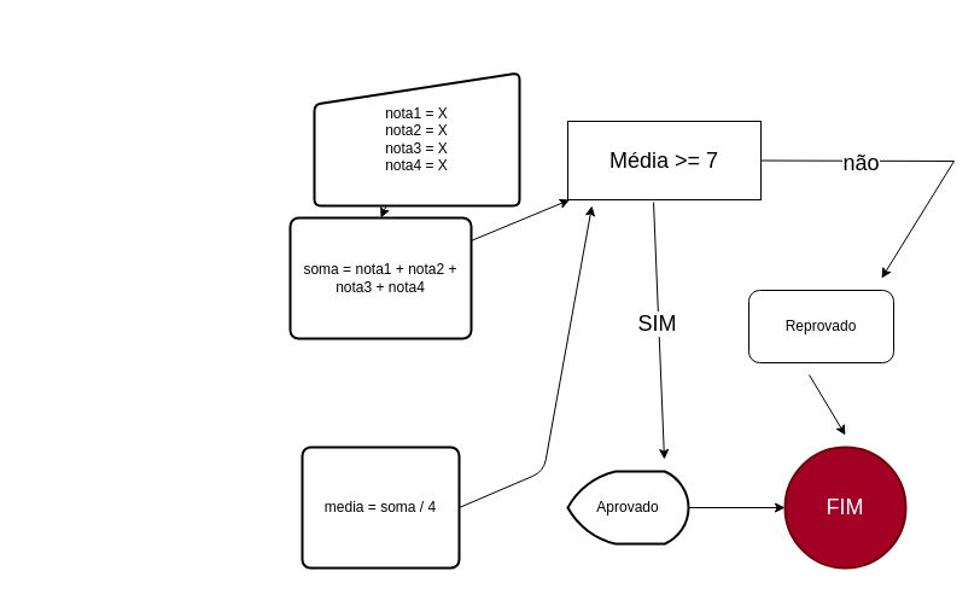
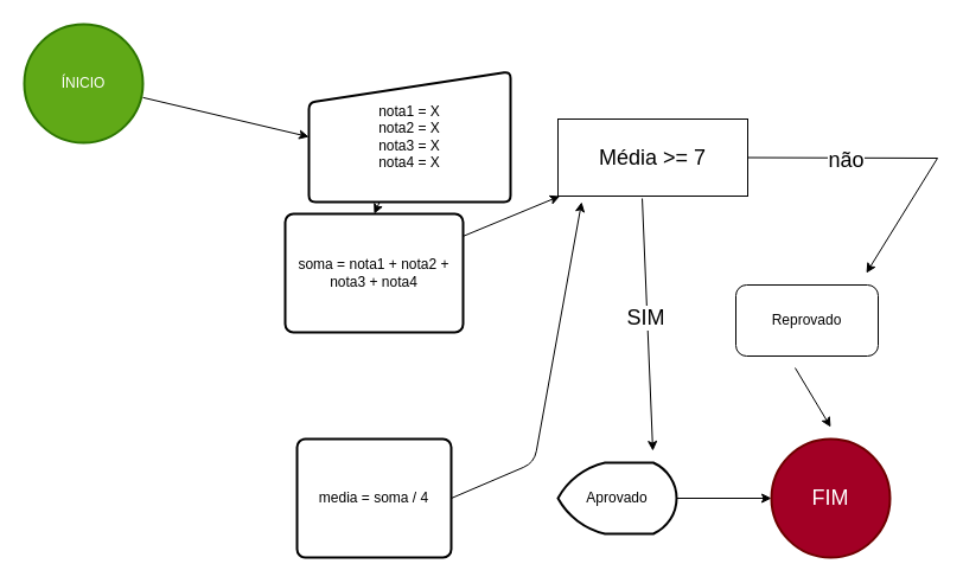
  <mxCell id="0" />
  <mxCell id="1" parent="0" />
+ <mxCell id="2" style="edgeStyle=none;html=1;entryX=0;entryY=0.5;entryDx=0;entryDy=0;" parent="1" source="3" target="5" edge="1"><mxGeometry relative="1" as="geometry" /></mxCell>
+ <mxCell id="3" value="ÍNICIO" style="strokeWidth=2;html=1;shape=mxgraph.flowchart.start_2;whiteSpace=wrap;fillColor=#60a917;fontColor=#ffffff;strokeColor=#2D7600;" parent="1" vertex="1"><mxGeometry x="20" y="20" width="100" height="100" as="geometry" /></mxCell>
  <mxCell id="4" style="edgeStyle=none;html=1;entryX=0.5;entryY=0;entryDx=0;entryDy=0;" parent="1" source="5" target="7" edge="1"><mxGeometry relative="1" as="geometry" /></mxCell>
  <mxCell id="5" value="nota1 = X&lt;br&gt;nota2 = X&lt;br&gt;nota3 = X&lt;br&gt;nota4 = X" style="html=1;strokeWidth=2;shape=manualInput;whiteSpace=wrap;rounded=1;size=26;arcSize=11;" parent="1" vertex="1"><mxGeometry x="260" y="60" width="170" height="110" as="geometry" /></mxCell>
  <mxCell id="6" style="edgeStyle=none;html=1;" parent="1" source="7" target="13" edge="1"><mxGeometry relative="1" as="geometry" /></mxCell>
  <mxCell id="7" value="soma = nota1 + nota2 + nota3 + nota4" style="rounded=1;whiteSpace=wrap;html=1;absoluteArcSize=1;arcSize=14;strokeWidth=2;" parent="1" vertex="1"><mxGeometry x="240" y="180" width="150" height="100" as="geometry" /></mxCell>
  <mxCell id="8" style="edgeStyle=none;html=1;exitX=1;exitY=0.5;exitDx=0;exitDy=0;" parent="1" source="9" edge="1"><mxGeometry relative="1" as="geometry"><mxPoint x="490" y="170" as="targetPoint" /><Array as="points"><mxPoint x="450" y="390" /></Array></mxGeometry></mxCell>
  <mxCell id="9" value="media = soma / 4" style="rounded=1;whiteSpace=wrap;html=1;absoluteArcSize=1;arcSize=14;strokeWidth=2;" parent="1" vertex="1"><mxGeometry x="250" y="370" width="130" height="100" as="geometry" /></mxCell>
  <mxCell id="10" style="edgeStyle=none;html=1;entryX=0;entryY=0.5;entryDx=0;entryDy=0;entryPerimeter=0;" parent="1" source="11" target="12" edge="1"><mxGeometry relative="1" as="geometry" /></mxCell>
  <mxCell id="11" value="Aprovado" style="strokeWidth=2;html=1;shape=mxgraph.flowchart.display;whiteSpace=wrap;" parent="1" vertex="1"><mxGeometry x="470" y="390" width="100" height="60" as="geometry" /></mxCell>
  <mxCell id="12" value="&lt;font style=&quot;font-size: 18px;&quot;&gt;FIM&lt;/font&gt;" style="strokeWidth=2;html=1;shape=mxgraph.flowchart.start_2;whiteSpace=wrap;fillColor=#a20025;fontColor=#ffffff;strokeColor=#6F0000;" parent="1" vertex="1"><mxGeometry x="650" y="370" width="100" height="100" as="geometry" /></mxCell>
  <mxCell id="13" value="&lt;font style=&quot;font-size: 18px;&quot;&gt;Média &amp;gt;= 7&lt;/font&gt;" style="rounded=0;whiteSpace=wrap;html=1;" vertex="1" parent="1"><mxGeometry x="470" y="100" width="160" height="65" as="geometry" /></mxCell>
  <mxCell id="14" value="" style="endArrow=classic;html=1;rounded=0;exitX=0.444;exitY=1.031;exitDx=0;exitDy=0;exitPerimeter=0;" edge="1" parent="1" source="13"><mxGeometry width="50" height="50" relative="1" as="geometry"><mxPoint x="540" y="230" as="sourcePoint" /><mxPoint x="550" y="380" as="targetPoint" /><Array as="points" /></mxGeometry></mxCell>
  <mxCell id="15" value="&lt;font style=&quot;font-size: 18px;&quot;&gt;SIM&lt;/font&gt;" style="edgeLabel;html=1;align=center;verticalAlign=middle;resizable=0;points=[];" vertex="1" connectable="0" parent="14"><mxGeometry x="-0.062" y="-2" relative="1" as="geometry"><mxPoint as="offset" /></mxGeometry></mxCell>
  <mxCell id="16" value="" style="endArrow=classic;html=1;rounded=0;exitX=1;exitY=0.5;exitDx=0;exitDy=0;" edge="1" parent="1" source="13"><mxGeometry width="50" height="50" relative="1" as="geometry"><mxPoint x="660" y="340" as="sourcePoint" /><mxPoint x="730" y="230" as="targetPoint" /><Array as="points"><mxPoint x="790" y="133" /></Array></mxGeometry></mxCell>
  <mxCell id="17" value="&lt;font style=&quot;font-size: 18px;&quot;&gt;não&lt;/font&gt;" style="edgeLabel;html=1;align=center;verticalAlign=middle;resizable=0;points=[];" vertex="1" connectable="0" parent="16"><mxGeometry x="-0.397" y="-2" relative="1" as="geometry"><mxPoint as="offset" /></mxGeometry></mxCell>
  <mxCell id="18" value="Reprovado" style="rounded=1;whiteSpace=wrap;html=1;" vertex="1" parent="1"><mxGeometry x="620" y="240" width="120" height="60" as="geometry" /></mxCell>
  <mxCell id="19" value="" style="endArrow=classic;html=1;rounded=0;" edge="1" parent="1"><mxGeometry width="50" height="50" relative="1" as="geometry"><mxPoint x="670" y="310" as="sourcePoint" /><mxPoint x="700" y="360" as="targetPoint" /></mxGeometry></mxCell>
